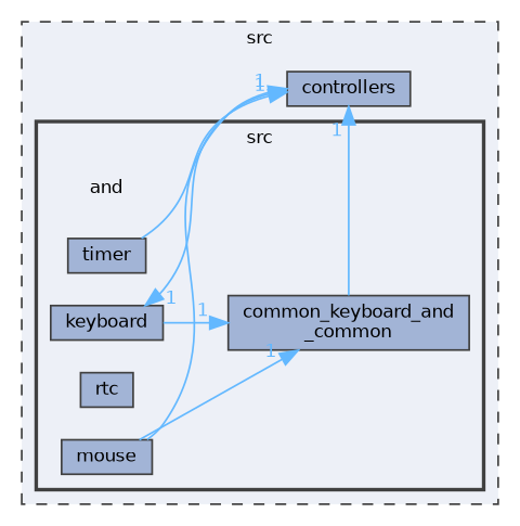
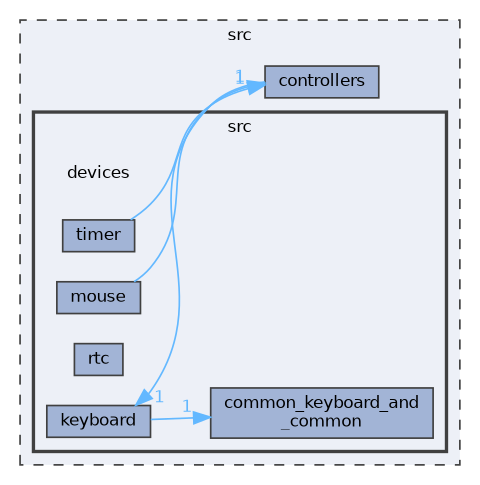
  digraph {
    compound=true
    rankdir=LR
    node [fontname=Helvetica fontsize=10 shape=box color=grey25 fillcolor="#a2b4d6" style=filled]
    edge [color=steelblue1 fontcolor=steelblue1 fontname=Helvetica fontsize=10 headlabel=1 labeldistance=1.5 labelfontname=Helvetica labelfontsize=10]
-   n1 [height=0.2 label=and shape=plaintext width=0.4 color="" fillcolor="" style=""]
+   n1 [height=0.2 label=devices shape=plaintext width=0.4 color="" fillcolor="" style=""]
    n2 [height=0.2 label="common_keyboard_and\l_common" width=0.4]
    n3 [height=0.2 label=keyboard width=0.4]
    n4 [height=0.2 label=mouse width=0.4]
    n5 [height=0.2 label=rtc width=0.4]
    n6 [height=0.2 label=timer width=0.4]
    n7 [height=0.2 label=controllers width=0.4]
    subgraph cluster_1 {
      bgcolor="#edf0f7"
      fontname=Helvetica
      fontsize=10
      label=src
      pencolor=grey25
      style="filled,dashed"
      n7
      subgraph cluster_2 {
        bgcolor="#edf0f7"
        fontname=Helvetica
        fontsize=10
        label=src
        pencolor=grey25
        style="filled,bold"
        n1
        n2
        n3
        n4
        n5
        n6
      }
    }
-   n2 -> n7
    n3 -> n2
-   n4 -> n2
    n4 -> n7
    n6 -> n7
    n7 -> n3
  }
